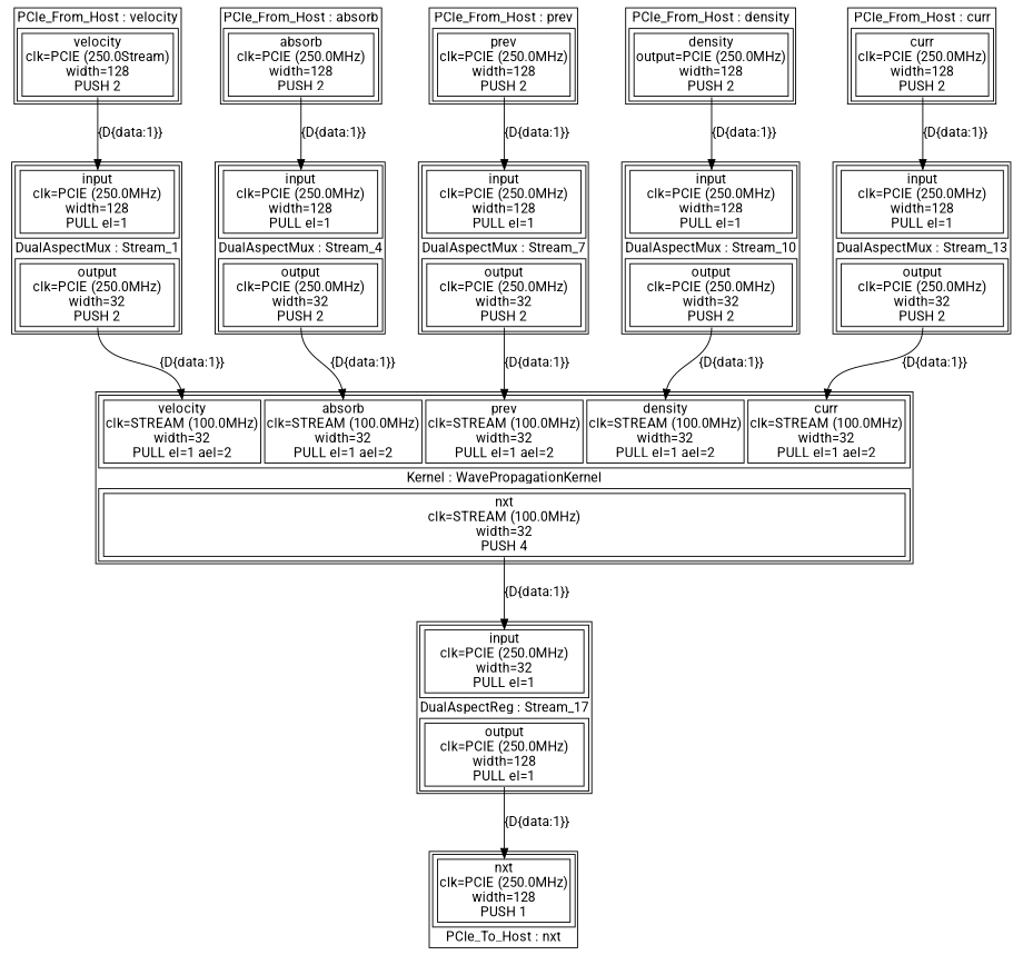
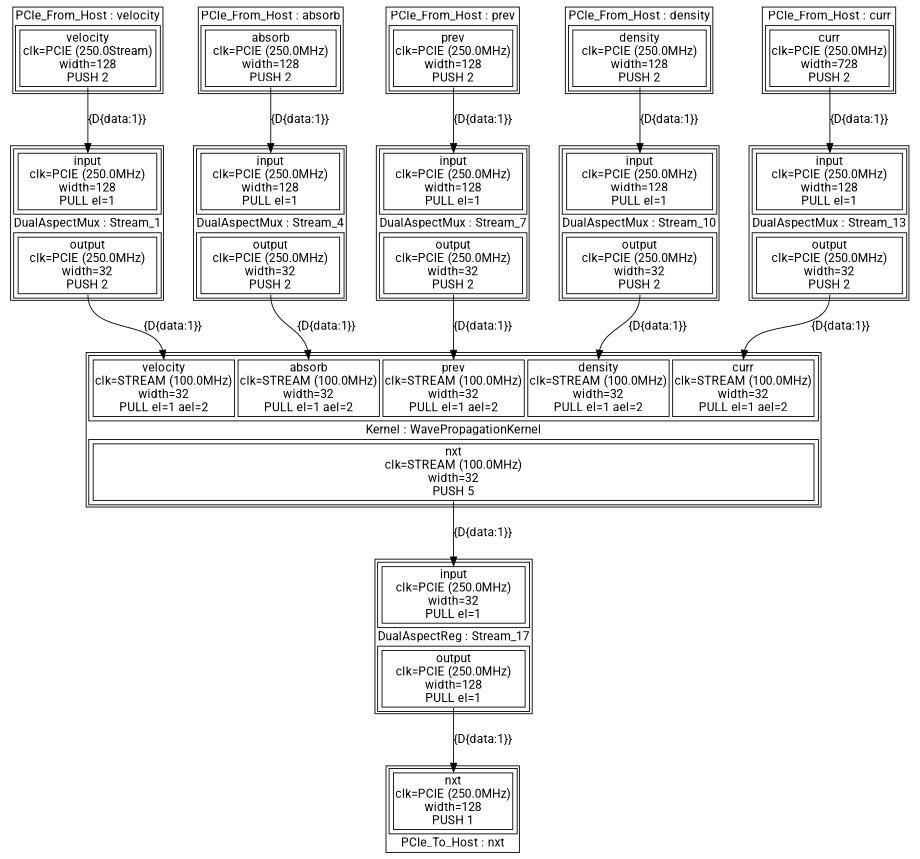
  digraph {
    fontname=Roboto
    node [fontname=Roboto shape=plaintext]
    edge [fontname=Roboto headport=input tailport=output]
-   n1 [label=<<TABLE  BORDER="1" CELLPADDING="1" CELLSPACING="1"><TR><TD BGCOLOR="white" BORDER="0" PORT="inputs" ROWSPAN="1" COLSPAN="1"><TABLE  BORDER="1" CELLPADDING="1" CELLSPACING="4"><TR><TD BGCOLOR="white" BORDER="1" PORT="velocity" ROWSPAN="1" COLSPAN="1">velocity<BR/>clk=STREAM (100.0MHz)<BR/>width=32<BR/>PULL el=1 ael=2</TD><TD BGCOLOR="white" BORDER="1" PORT="absorb" ROWSPAN="1" COLSPAN="1">absorb<BR/>clk=STREAM (100.0MHz)<BR/>width=32<BR/>PULL el=1 ael=2</TD><TD BGCOLOR="white" BORDER="1" PORT="prev" ROWSPAN="1" COLSPAN="1">prev<BR/>clk=STREAM (100.0MHz)<BR/>width=32<BR/>PULL el=1 ael=2</TD><TD BGCOLOR="white" BORDER="1" PORT="density" ROWSPAN="1" COLSPAN="1">density<BR/>clk=STREAM (100.0MHz)<BR/>width=32<BR/>PULL el=1 ael=2</TD><TD BGCOLOR="white" BORDER="1" PORT="curr" ROWSPAN="1" COLSPAN="1">curr<BR/>clk=STREAM (100.0MHz)<BR/>width=32<BR/>PULL el=1 ael=2</TD></TR></TABLE></TD></TR><TR><TD BGCOLOR="white" BORDER="0" PORT="node_info" ROWSPAN="1" COLSPAN="1">Kernel : WavePropagationKernel</TD></TR><TR><TD BGCOLOR="white" BORDER="0" PORT="outputs" ROWSPAN="1" COLSPAN="1"><TABLE  BORDER="1" CELLPADDING="1" CELLSPACING="4"><TR><TD BGCOLOR="white" BORDER="1" PORT="nxt" ROWSPAN="1" COLSPAN="1">nxt<BR/>clk=STREAM (100.0MHz)<BR/>width=32<BR/>PUSH 4</TD></TR></TABLE></TD></TR></TABLE>>]
+   n1 [label=<<TABLE  BORDER="1" CELLPADDING="1" CELLSPACING="1"><TR><TD BGCOLOR="white" BORDER="0" PORT="inputs" ROWSPAN="1" COLSPAN="1"><TABLE  BORDER="1" CELLPADDING="1" CELLSPACING="4"><TR><TD BGCOLOR="white" BORDER="1" PORT="velocity" ROWSPAN="1" COLSPAN="1">velocity<BR/>clk=STREAM (100.0MHz)<BR/>width=32<BR/>PULL el=1 ael=2</TD><TD BGCOLOR="white" BORDER="1" PORT="absorb" ROWSPAN="1" COLSPAN="1">absorb<BR/>clk=STREAM (100.0MHz)<BR/>width=32<BR/>PULL el=1 ael=2</TD><TD BGCOLOR="white" BORDER="1" PORT="prev" ROWSPAN="1" COLSPAN="1">prev<BR/>clk=STREAM (100.0MHz)<BR/>width=32<BR/>PULL el=1 ael=2</TD><TD BGCOLOR="white" BORDER="1" PORT="density" ROWSPAN="1" COLSPAN="1">density<BR/>clk=STREAM (100.0MHz)<BR/>width=32<BR/>PULL el=1 ael=2</TD><TD BGCOLOR="white" BORDER="1" PORT="curr" ROWSPAN="1" COLSPAN="1">curr<BR/>clk=STREAM (100.0MHz)<BR/>width=32<BR/>PULL el=1 ael=2</TD></TR></TABLE></TD></TR><TR><TD BGCOLOR="white" BORDER="0" PORT="node_info" ROWSPAN="1" COLSPAN="1">Kernel : WavePropagationKernel</TD></TR><TR><TD BGCOLOR="white" BORDER="0" PORT="outputs" ROWSPAN="1" COLSPAN="1"><TABLE  BORDER="1" CELLPADDING="1" CELLSPACING="4"><TR><TD BGCOLOR="white" BORDER="1" PORT="nxt" ROWSPAN="1" COLSPAN="1">nxt<BR/>clk=STREAM (100.0MHz)<BR/>width=32<BR/>PUSH 5</TD></TR></TABLE></TD></TR></TABLE>>]
    n2 [label=<<TABLE  BORDER="1" CELLPADDING="1" CELLSPACING="1"><TR><TD BGCOLOR="white" BORDER="0" PORT="inputs" ROWSPAN="1" COLSPAN="1"><TABLE  BORDER="1" CELLPADDING="1" CELLSPACING="4"><TR><TD BGCOLOR="white" BORDER="1" PORT="input" ROWSPAN="1" COLSPAN="1">input<BR/>clk=PCIE (250.0MHz)<BR/>width=32<BR/>PULL el=1</TD></TR></TABLE></TD></TR><TR><TD BGCOLOR="white" BORDER="0" PORT="node_info" ROWSPAN="1" COLSPAN="1">DualAspectReg : Stream_17</TD></TR><TR><TD BGCOLOR="white" BORDER="0" PORT="outputs" ROWSPAN="1" COLSPAN="1"><TABLE  BORDER="1" CELLPADDING="1" CELLSPACING="4"><TR><TD BGCOLOR="white" BORDER="1" PORT="output" ROWSPAN="1" COLSPAN="1">output<BR/>clk=PCIE (250.0MHz)<BR/>width=128<BR/>PULL el=1</TD></TR></TABLE></TD></TR></TABLE>>]
    n3 [label=<<TABLE  BORDER="1" CELLPADDING="1" CELLSPACING="1"><TR><TD BGCOLOR="white" BORDER="0" PORT="inputs" ROWSPAN="1" COLSPAN="1"><TABLE  BORDER="1" CELLPADDING="1" CELLSPACING="4"><TR><TD BGCOLOR="white" BORDER="1" PORT="nxt" ROWSPAN="1" COLSPAN="1">nxt<BR/>clk=PCIE (250.0MHz)<BR/>width=128<BR/>PUSH 1</TD></TR></TABLE></TD></TR><TR><TD BGCOLOR="white" BORDER="0" PORT="node_info" ROWSPAN="1" COLSPAN="1">PCIe_To_Host : nxt</TD></TR></TABLE>>]
    n4 [label=<<TABLE  BORDER="1" CELLPADDING="1" CELLSPACING="1"><TR><TD BGCOLOR="white" BORDER="0" PORT="node_info" ROWSPAN="1" COLSPAN="1">PCIe_From_Host : velocity</TD></TR><TR><TD BGCOLOR="white" BORDER="0" PORT="outputs" ROWSPAN="1" COLSPAN="1"><TABLE  BORDER="1" CELLPADDING="1" CELLSPACING="4"><TR><TD BGCOLOR="white" BORDER="1" PORT="velocity" ROWSPAN="1" COLSPAN="1">velocity<BR/>clk=PCIE (250.0Stream)<BR/>width=128<BR/>PUSH 2</TD></TR></TABLE></TD></TR></TABLE>>]
    n5 [label=<<TABLE  BORDER="1" CELLPADDING="1" CELLSPACING="1"><TR><TD BGCOLOR="white" BORDER="0" PORT="inputs" ROWSPAN="1" COLSPAN="1"><TABLE  BORDER="1" CELLPADDING="1" CELLSPACING="4"><TR><TD BGCOLOR="white" BORDER="1" PORT="input" ROWSPAN="1" COLSPAN="1">input<BR/>clk=PCIE (250.0MHz)<BR/>width=128<BR/>PULL el=1</TD></TR></TABLE></TD></TR><TR><TD BGCOLOR="white" BORDER="0" PORT="node_info" ROWSPAN="1" COLSPAN="1">DualAspectMux : Stream_1</TD></TR><TR><TD BGCOLOR="white" BORDER="0" PORT="outputs" ROWSPAN="1" COLSPAN="1"><TABLE  BORDER="1" CELLPADDING="1" CELLSPACING="4"><TR><TD BGCOLOR="white" BORDER="1" PORT="output" ROWSPAN="1" COLSPAN="1">output<BR/>clk=PCIE (250.0MHz)<BR/>width=32<BR/>PUSH 2</TD></TR></TABLE></TD></TR></TABLE>>]
    n6 [label=<<TABLE  BORDER="1" CELLPADDING="1" CELLSPACING="1"><TR><TD BGCOLOR="white" BORDER="0" PORT="node_info" ROWSPAN="1" COLSPAN="1">PCIe_From_Host : absorb</TD></TR><TR><TD BGCOLOR="white" BORDER="0" PORT="outputs" ROWSPAN="1" COLSPAN="1"><TABLE  BORDER="1" CELLPADDING="1" CELLSPACING="4"><TR><TD BGCOLOR="white" BORDER="1" PORT="absorb" ROWSPAN="1" COLSPAN="1">absorb<BR/>clk=PCIE (250.0MHz)<BR/>width=128<BR/>PUSH 2</TD></TR></TABLE></TD></TR></TABLE>>]
    n7 [label=<<TABLE  BORDER="1" CELLPADDING="1" CELLSPACING="1"><TR><TD BGCOLOR="white" BORDER="0" PORT="inputs" ROWSPAN="1" COLSPAN="1"><TABLE  BORDER="1" CELLPADDING="1" CELLSPACING="4"><TR><TD BGCOLOR="white" BORDER="1" PORT="input" ROWSPAN="1" COLSPAN="1">input<BR/>clk=PCIE (250.0MHz)<BR/>width=128<BR/>PULL el=1</TD></TR></TABLE></TD></TR><TR><TD BGCOLOR="white" BORDER="0" PORT="node_info" ROWSPAN="1" COLSPAN="1">DualAspectMux : Stream_4</TD></TR><TR><TD BGCOLOR="white" BORDER="0" PORT="outputs" ROWSPAN="1" COLSPAN="1"><TABLE  BORDER="1" CELLPADDING="1" CELLSPACING="4"><TR><TD BGCOLOR="white" BORDER="1" PORT="output" ROWSPAN="1" COLSPAN="1">output<BR/>clk=PCIE (250.0MHz)<BR/>width=32<BR/>PUSH 2</TD></TR></TABLE></TD></TR></TABLE>>]
    n8 [label=<<TABLE  BORDER="1" CELLPADDING="1" CELLSPACING="1"><TR><TD BGCOLOR="white" BORDER="0" PORT="node_info" ROWSPAN="1" COLSPAN="1">PCIe_From_Host : prev</TD></TR><TR><TD BGCOLOR="white" BORDER="0" PORT="outputs" ROWSPAN="1" COLSPAN="1"><TABLE  BORDER="1" CELLPADDING="1" CELLSPACING="4"><TR><TD BGCOLOR="white" BORDER="1" PORT="prev" ROWSPAN="1" COLSPAN="1">prev<BR/>clk=PCIE (250.0MHz)<BR/>width=128<BR/>PUSH 2</TD></TR></TABLE></TD></TR></TABLE>>]
    n9 [label=<<TABLE  BORDER="1" CELLPADDING="1" CELLSPACING="1"><TR><TD BGCOLOR="white" BORDER="0" PORT="inputs" ROWSPAN="1" COLSPAN="1"><TABLE  BORDER="1" CELLPADDING="1" CELLSPACING="4"><TR><TD BGCOLOR="white" BORDER="1" PORT="input" ROWSPAN="1" COLSPAN="1">input<BR/>clk=PCIE (250.0MHz)<BR/>width=128<BR/>PULL el=1</TD></TR></TABLE></TD></TR><TR><TD BGCOLOR="white" BORDER="0" PORT="node_info" ROWSPAN="1" COLSPAN="1">DualAspectMux : Stream_7</TD></TR><TR><TD BGCOLOR="white" BORDER="0" PORT="outputs" ROWSPAN="1" COLSPAN="1"><TABLE  BORDER="1" CELLPADDING="1" CELLSPACING="4"><TR><TD BGCOLOR="white" BORDER="1" PORT="output" ROWSPAN="1" COLSPAN="1">output<BR/>clk=PCIE (250.0MHz)<BR/>width=32<BR/>PUSH 2</TD></TR></TABLE></TD></TR></TABLE>>]
-   n10 [label=<<TABLE  BORDER="1" CELLPADDING="1" CELLSPACING="1"><TR><TD BGCOLOR="white" BORDER="0" PORT="node_info" ROWSPAN="1" COLSPAN="1">PCIe_From_Host : density</TD></TR><TR><TD BGCOLOR="white" BORDER="0" PORT="outputs" ROWSPAN="1" COLSPAN="1"><TABLE  BORDER="1" CELLPADDING="1" CELLSPACING="4"><TR><TD BGCOLOR="white" BORDER="1" PORT="density" ROWSPAN="1" COLSPAN="1">density<BR/>output=PCIE (250.0MHz)<BR/>width=128<BR/>PUSH 2</TD></TR></TABLE></TD></TR></TABLE>>]
+   n10 [label=<<TABLE  BORDER="1" CELLPADDING="1" CELLSPACING="1"><TR><TD BGCOLOR="white" BORDER="0" PORT="node_info" ROWSPAN="1" COLSPAN="1">PCIe_From_Host : density</TD></TR><TR><TD BGCOLOR="white" BORDER="0" PORT="outputs" ROWSPAN="1" COLSPAN="1"><TABLE  BORDER="1" CELLPADDING="1" CELLSPACING="4"><TR><TD BGCOLOR="white" BORDER="1" PORT="density" ROWSPAN="1" COLSPAN="1">density<BR/>clk=PCIE (250.0MHz)<BR/>width=128<BR/>PUSH 2</TD></TR></TABLE></TD></TR></TABLE>>]
    n11 [label=<<TABLE  BORDER="1" CELLPADDING="1" CELLSPACING="1"><TR><TD BGCOLOR="white" BORDER="0" PORT="inputs" ROWSPAN="1" COLSPAN="1"><TABLE  BORDER="1" CELLPADDING="1" CELLSPACING="4"><TR><TD BGCOLOR="white" BORDER="1" PORT="input" ROWSPAN="1" COLSPAN="1">input<BR/>clk=PCIE (250.0MHz)<BR/>width=128<BR/>PULL el=1</TD></TR></TABLE></TD></TR><TR><TD BGCOLOR="white" BORDER="0" PORT="node_info" ROWSPAN="1" COLSPAN="1">DualAspectMux : Stream_10</TD></TR><TR><TD BGCOLOR="white" BORDER="0" PORT="outputs" ROWSPAN="1" COLSPAN="1"><TABLE  BORDER="1" CELLPADDING="1" CELLSPACING="4"><TR><TD BGCOLOR="white" BORDER="1" PORT="output" ROWSPAN="1" COLSPAN="1">output<BR/>clk=PCIE (250.0MHz)<BR/>width=32<BR/>PUSH 2</TD></TR></TABLE></TD></TR></TABLE>>]
-   n12 [label=<<TABLE  BORDER="1" CELLPADDING="1" CELLSPACING="1"><TR><TD BGCOLOR="white" BORDER="0" PORT="node_info" ROWSPAN="1" COLSPAN="1">PCIe_From_Host : curr</TD></TR><TR><TD BGCOLOR="white" BORDER="0" PORT="outputs" ROWSPAN="1" COLSPAN="1"><TABLE  BORDER="1" CELLPADDING="1" CELLSPACING="4"><TR><TD BGCOLOR="white" BORDER="1" PORT="curr" ROWSPAN="1" COLSPAN="1">curr<BR/>clk=PCIE (250.0MHz)<BR/>width=128<BR/>PUSH 2</TD></TR></TABLE></TD></TR></TABLE>>]
+   n12 [label=<<TABLE  BORDER="1" CELLPADDING="1" CELLSPACING="1"><TR><TD BGCOLOR="white" BORDER="0" PORT="node_info" ROWSPAN="1" COLSPAN="1">PCIe_From_Host : curr</TD></TR><TR><TD BGCOLOR="white" BORDER="0" PORT="outputs" ROWSPAN="1" COLSPAN="1"><TABLE  BORDER="1" CELLPADDING="1" CELLSPACING="4"><TR><TD BGCOLOR="white" BORDER="1" PORT="curr" ROWSPAN="1" COLSPAN="1">curr<BR/>clk=PCIE (250.0MHz)<BR/>width=728<BR/>PUSH 2</TD></TR></TABLE></TD></TR></TABLE>>]
    n13 [label=<<TABLE  BORDER="1" CELLPADDING="1" CELLSPACING="1"><TR><TD BGCOLOR="white" BORDER="0" PORT="inputs" ROWSPAN="1" COLSPAN="1"><TABLE  BORDER="1" CELLPADDING="1" CELLSPACING="4"><TR><TD BGCOLOR="white" BORDER="1" PORT="input" ROWSPAN="1" COLSPAN="1">input<BR/>clk=PCIE (250.0MHz)<BR/>width=128<BR/>PULL el=1</TD></TR></TABLE></TD></TR><TR><TD BGCOLOR="white" BORDER="0" PORT="node_info" ROWSPAN="1" COLSPAN="1">DualAspectMux : Stream_13</TD></TR><TR><TD BGCOLOR="white" BORDER="0" PORT="outputs" ROWSPAN="1" COLSPAN="1"><TABLE  BORDER="1" CELLPADDING="1" CELLSPACING="4"><TR><TD BGCOLOR="white" BORDER="1" PORT="output" ROWSPAN="1" COLSPAN="1">output<BR/>clk=PCIE (250.0MHz)<BR/>width=32<BR/>PUSH 2</TD></TR></TABLE></TD></TR></TABLE>>]
    n1 -> n2 [label="{D{data:1}}" tailport=nxt]
    n2 -> n3 [headport=nxt label="{D{data:1}}"]
    n4 -> n5 [label="{D{data:1}}" tailport=velocity]
    n5 -> n1 [headport=velocity label="{D{data:1}}"]
    n6 -> n7 [label="{D{data:1}}" tailport=absorb]
    n7 -> n1 [headport=absorb label="{D{data:1}}"]
    n8 -> n9 [label="{D{data:1}}" tailport=prev]
    n9 -> n1 [headport=prev label="{D{data:1}}"]
    n10 -> n11 [label="{D{data:1}}" tailport=density]
    n11 -> n1 [headport=density label="{D{data:1}}"]
    n12 -> n13 [label="{D{data:1}}" tailport=curr]
    n13 -> n1 [headport=curr label="{D{data:1}}"]
  }
